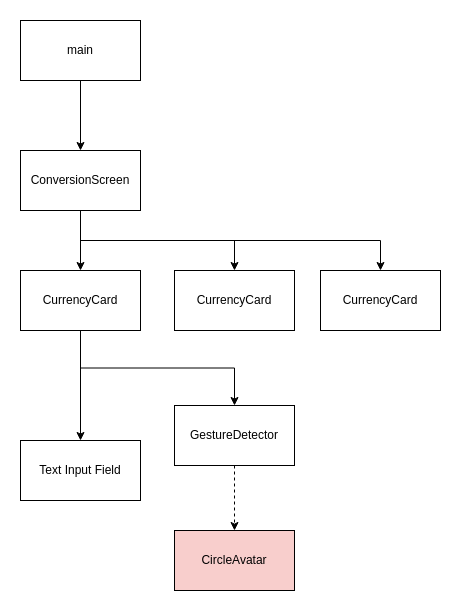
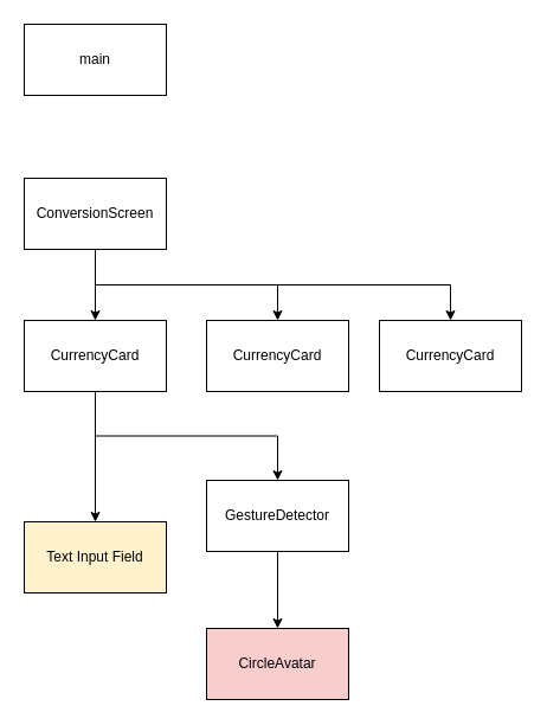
  <mxCell id="0" />
  <mxCell id="1" parent="0" />
- <mxCell id="2" style="edgeStyle=orthogonalEdgeStyle;rounded=0;orthogonalLoop=1;jettySize=auto;html=1;entryX=0.5;entryY=0;entryDx=0;entryDy=0;" edge="1" parent="1" source="3" target="7"><mxGeometry relative="1" as="geometry" /></mxCell>
  <mxCell id="3" value="main" style="rounded=0;whiteSpace=wrap;html=1;" vertex="1" parent="1"><mxGeometry x="20" y="20" width="120" height="60" as="geometry" /></mxCell>
  <mxCell id="4" style="edgeStyle=orthogonalEdgeStyle;rounded=0;orthogonalLoop=1;jettySize=auto;html=1;exitX=0.5;exitY=1;exitDx=0;exitDy=0;entryX=0.5;entryY=0;entryDx=0;entryDy=0;" edge="1" parent="1" source="7" target="10"><mxGeometry relative="1" as="geometry" /></mxCell>
  <mxCell id="5" style="edgeStyle=orthogonalEdgeStyle;rounded=0;orthogonalLoop=1;jettySize=auto;html=1;exitX=0.5;exitY=1;exitDx=0;exitDy=0;entryX=0.5;entryY=0;entryDx=0;entryDy=0;" edge="1" parent="1" source="7" target="11"><mxGeometry relative="1" as="geometry"><Array as="points"><mxPoint x="80" y="240" /><mxPoint x="234" y="240" /></Array></mxGeometry></mxCell>
  <mxCell id="6" style="edgeStyle=orthogonalEdgeStyle;rounded=0;orthogonalLoop=1;jettySize=auto;html=1;exitX=0.5;exitY=1;exitDx=0;exitDy=0;entryX=0.5;entryY=0;entryDx=0;entryDy=0;" edge="1" parent="1" source="7" target="12"><mxGeometry relative="1" as="geometry" /></mxCell>
  <mxCell id="7" value="ConversionScreen" style="rounded=0;whiteSpace=wrap;html=1;" vertex="1" parent="1"><mxGeometry x="20" y="150" width="120" height="60" as="geometry" /></mxCell>
  <mxCell id="8" style="edgeStyle=orthogonalEdgeStyle;rounded=0;orthogonalLoop=1;jettySize=auto;html=1;exitX=0.5;exitY=1;exitDx=0;exitDy=0;entryX=0.5;entryY=0;entryDx=0;entryDy=0;" edge="1" parent="1" source="10" target="13"><mxGeometry relative="1" as="geometry" /></mxCell>
  <mxCell id="9" style="edgeStyle=orthogonalEdgeStyle;rounded=0;orthogonalLoop=1;jettySize=auto;html=1;exitX=0.5;exitY=1;exitDx=0;exitDy=0;entryX=0.5;entryY=0;entryDx=0;entryDy=0;" edge="1" parent="1" source="10" target="15"><mxGeometry relative="1" as="geometry" /></mxCell>
  <mxCell id="10" value="CurrencyCard" style="rounded=0;whiteSpace=wrap;html=1;" vertex="1" parent="1"><mxGeometry x="20" y="270" width="120" height="60" as="geometry" /></mxCell>
  <mxCell id="11" value="CurrencyCard" style="rounded=0;whiteSpace=wrap;html=1;" vertex="1" parent="1"><mxGeometry x="174" y="270" width="120" height="60" as="geometry" /></mxCell>
  <mxCell id="12" value="CurrencyCard" style="rounded=0;whiteSpace=wrap;html=1;" vertex="1" parent="1"><mxGeometry x="320" y="270" width="120" height="60" as="geometry" /></mxCell>
- <mxCell id="13" value="Text Input Field" style="rounded=0;whiteSpace=wrap;html=1;" vertex="1" parent="1"><mxGeometry x="20" y="440" width="120" height="60" as="geometry" /></mxCell>
- <mxCell id="14" style="edgeStyle=orthogonalEdgeStyle;rounded=0;orthogonalLoop=1;jettySize=auto;html=1;exitX=0.5;exitY=1;exitDx=0;exitDy=0;entryX=0.5;entryY=0;entryDx=0;entryDy=0;dashed=1;" edge="1" parent="1" source="15" target="16"><mxGeometry relative="1" as="geometry" /></mxCell>
+ <mxCell id="13" value="Text Input Field" style="rounded=0;whiteSpace=wrap;html=1;fillColor=#fff2cc;" vertex="1" parent="1"><mxGeometry x="20" y="440" width="120" height="60" as="geometry" /></mxCell>
+ <mxCell id="14" style="edgeStyle=orthogonalEdgeStyle;rounded=0;orthogonalLoop=1;jettySize=auto;html=1;exitX=0.5;exitY=1;exitDx=0;exitDy=0;entryX=0.5;entryY=0;entryDx=0;entryDy=0;" edge="1" parent="1" source="15" target="16"><mxGeometry relative="1" as="geometry" /></mxCell>
  <mxCell id="15" value="GestureDetector" style="rounded=0;whiteSpace=wrap;html=1;" vertex="1" parent="1"><mxGeometry x="174" y="405" width="120" height="60" as="geometry" /></mxCell>
  <mxCell id="16" value="CircleAvatar" style="rounded=0;whiteSpace=wrap;html=1;fillColor=#f8cecc;" vertex="1" parent="1"><mxGeometry x="174" y="530" width="120" height="60" as="geometry" /></mxCell>
